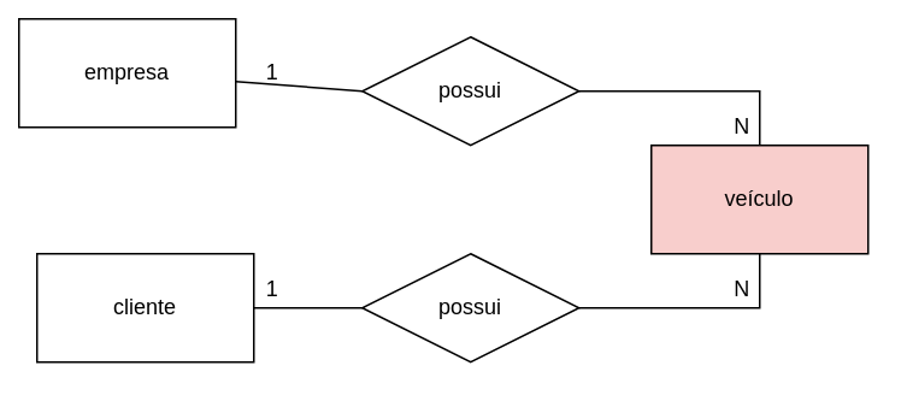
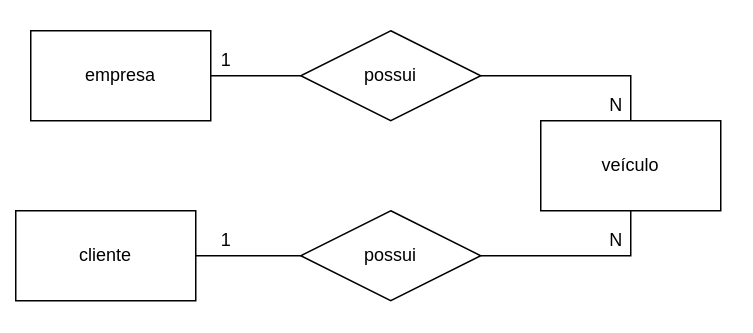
  <mxCell id="0" />
  <mxCell id="1" parent="0" />
  <mxCell id="2" style="rounded=0;orthogonalLoop=1;jettySize=auto;html=1;entryX=0;entryY=0.5;entryDx=0;entryDy=0;endArrow=none;endFill=0;" edge="1" parent="1" source="3" target="8"><mxGeometry relative="1" as="geometry" /></mxCell>
- <mxCell id="3" value="empresa" style="rounded=0;whiteSpace=wrap;html=1;" vertex="1" parent="1"><mxGeometry x="10" y="10" width="120" height="60" as="geometry" /></mxCell>
- <mxCell id="4" value="veículo" style="rounded=0;whiteSpace=wrap;html=1;fillColor=#f8cecc;" vertex="1" parent="1"><mxGeometry x="360" y="80" width="120" height="60" as="geometry" /></mxCell>
+ <mxCell id="3" value="empresa" style="rounded=0;whiteSpace=wrap;html=1;" vertex="1" parent="1"><mxGeometry x="20" y="20" width="120" height="60" as="geometry" /></mxCell>
+ <mxCell id="4" value="veículo" style="rounded=0;whiteSpace=wrap;html=1;" vertex="1" parent="1"><mxGeometry x="360" y="80" width="120" height="60" as="geometry" /></mxCell>
  <mxCell id="5" style="edgeStyle=none;rounded=0;orthogonalLoop=1;jettySize=auto;html=1;entryX=0;entryY=0.5;entryDx=0;entryDy=0;endArrow=none;endFill=0;" edge="1" parent="1" source="6" target="10"><mxGeometry relative="1" as="geometry" /></mxCell>
- <mxCell id="6" value="cliente" style="rounded=0;whiteSpace=wrap;html=1;" vertex="1" parent="1"><mxGeometry x="20" y="140" width="120" height="60" as="geometry" /></mxCell>
+ <mxCell id="6" value="cliente" style="rounded=0;whiteSpace=wrap;html=1;" vertex="1" parent="1"><mxGeometry x="10" y="140" width="120" height="60" as="geometry" /></mxCell>
  <mxCell id="7" value="" style="edgeStyle=orthogonalEdgeStyle;rounded=0;orthogonalLoop=1;jettySize=auto;html=1;endArrow=none;endFill=0;" edge="1" parent="1" source="8" target="4"><mxGeometry relative="1" as="geometry"><Array as="points"><mxPoint x="420" y="50" /></Array></mxGeometry></mxCell>
  <mxCell id="8" value="possui" style="shape=rhombus;perimeter=rhombusPerimeter;whiteSpace=wrap;html=1;align=center;" vertex="1" parent="1"><mxGeometry x="200" y="20" width="120" height="60" as="geometry" /></mxCell>
  <mxCell id="9" style="edgeStyle=orthogonalEdgeStyle;rounded=0;orthogonalLoop=1;jettySize=auto;html=1;entryX=0.5;entryY=1;entryDx=0;entryDy=0;endArrow=none;endFill=0;" edge="1" parent="1" source="10" target="4"><mxGeometry relative="1" as="geometry" /></mxCell>
  <mxCell id="10" value="possui" style="shape=rhombus;perimeter=rhombusPerimeter;whiteSpace=wrap;html=1;align=center;" vertex="1" parent="1"><mxGeometry x="200" y="140" width="120" height="60" as="geometry" /></mxCell>
  <mxCell id="11" value="1" style="text;html=1;align=center;verticalAlign=middle;resizable=0;points=[];autosize=1;strokeColor=none;" vertex="1" parent="1"><mxGeometry x="140" y="30" width="20" height="20" as="geometry" /></mxCell>
  <mxCell id="12" value="N" style="text;html=1;align=center;verticalAlign=middle;resizable=0;points=[];autosize=1;strokeColor=none;" vertex="1" parent="1"><mxGeometry x="400" y="60" width="20" height="20" as="geometry" /></mxCell>
  <mxCell id="13" value="1" style="text;html=1;align=center;verticalAlign=middle;resizable=0;points=[];autosize=1;strokeColor=none;" vertex="1" parent="1"><mxGeometry x="140" y="150" width="20" height="20" as="geometry" /></mxCell>
  <mxCell id="14" value="N" style="text;html=1;align=center;verticalAlign=middle;resizable=0;points=[];autosize=1;strokeColor=none;" vertex="1" parent="1"><mxGeometry x="400" y="150" width="20" height="20" as="geometry" /></mxCell>
